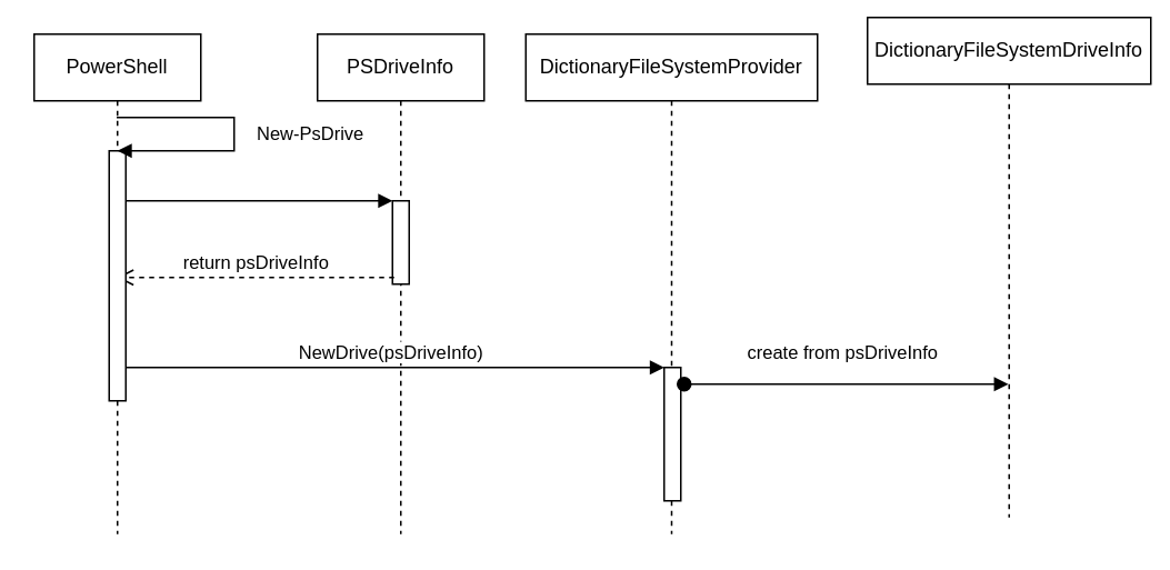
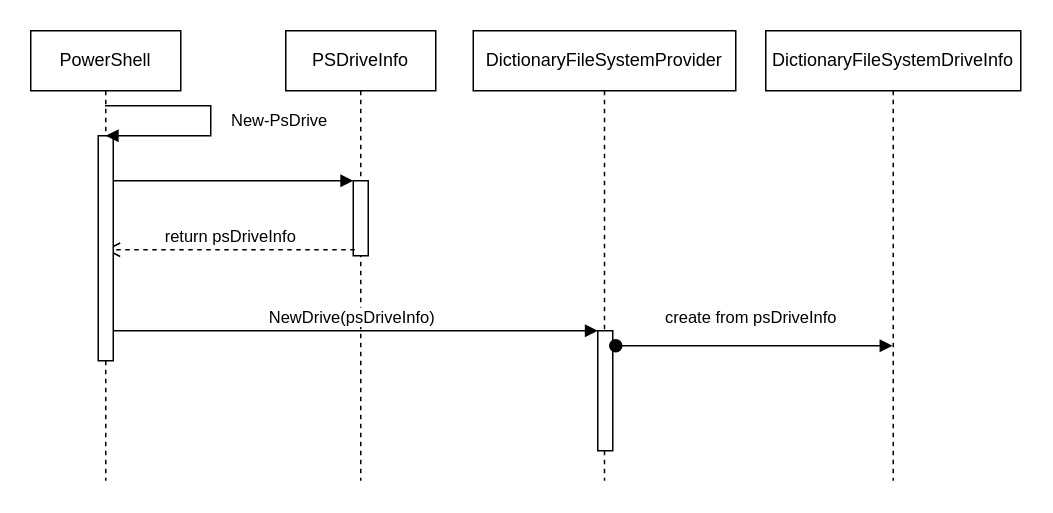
  <mxCell id="0" />
  <mxCell id="1" parent="0" />
  <mxCell id="2" value="PowerShell" style="shape=umlLifeline;perimeter=lifelinePerimeter;whiteSpace=wrap;html=1;container=1;collapsible=0;recursiveResize=0;outlineConnect=0;" parent="1" vertex="1"><mxGeometry x="20" y="20" width="100" height="300" as="geometry" /></mxCell>
  <mxCell id="3" value="PSDriveInfo" style="shape=umlLifeline;perimeter=lifelinePerimeter;whiteSpace=wrap;html=1;container=1;collapsible=0;recursiveResize=0;outlineConnect=0;" parent="1" vertex="1"><mxGeometry x="190" y="20" width="100" height="300" as="geometry" /></mxCell>
  <mxCell id="4" value="" style="html=1;points=[];perimeter=orthogonalPerimeter;" parent="3" vertex="1"><mxGeometry x="45" y="100" width="10" height="50" as="geometry" /></mxCell>
  <mxCell id="5" value="DictionaryFileSystemProvider" style="shape=umlLifeline;perimeter=lifelinePerimeter;whiteSpace=wrap;html=1;container=1;collapsible=0;recursiveResize=0;outlineConnect=0;" parent="1" vertex="1"><mxGeometry x="315" y="20" width="175" height="300" as="geometry" /></mxCell>
  <mxCell id="6" value="" style="html=1;points=[];perimeter=orthogonalPerimeter;" parent="5" vertex="1"><mxGeometry x="83" y="200" width="10" height="80" as="geometry" /></mxCell>
  <mxCell id="7" value="NewDrive(psDriveInfo)" style="html=1;verticalAlign=bottom;startArrow=oval;endArrow=block;startSize=8;" parent="5" target="6" edge="1"><mxGeometry relative="1" as="geometry"><mxPoint x="-245" y="200" as="sourcePoint" /></mxGeometry></mxCell>
  <mxCell id="8" value="" style="html=1;verticalAlign=bottom;endArrow=block;entryX=0;entryY=0;" parent="1" source="2" target="4" edge="1"><mxGeometry relative="1" as="geometry"><mxPoint x="165" y="80" as="sourcePoint" /><Array as="points"><mxPoint x="100" y="120" /></Array></mxGeometry></mxCell>
  <mxCell id="9" value="return psDriveInfo" style="html=1;verticalAlign=bottom;endArrow=open;dashed=1;endSize=8;exitX=0.1;exitY=0.92;exitDx=0;exitDy=0;exitPerimeter=0;" parent="1" source="4" target="2" edge="1"><mxGeometry relative="1" as="geometry"><mxPoint x="165" y="156" as="targetPoint" /></mxGeometry></mxCell>
  <mxCell id="10" value="" style="html=1;points=[];perimeter=orthogonalPerimeter;" parent="1" vertex="1"><mxGeometry x="65" y="90" width="10" height="150" as="geometry" /></mxCell>
  <mxCell id="11" value="New-PsDrive" style="edgeStyle=orthogonalEdgeStyle;html=1;align=left;spacingLeft=2;endArrow=block;rounded=0;" parent="1" source="2" edge="1"><mxGeometry y="10" relative="1" as="geometry"><mxPoint x="60" y="57" as="sourcePoint" /><Array as="points"><mxPoint x="140" y="70" /><mxPoint x="140" y="90" /></Array><mxPoint x="70" y="90" as="targetPoint" /><mxPoint as="offset" /></mxGeometry></mxCell>
- <mxCell id="12" value="DictionaryFileSystemDriveInfo" style="shape=umlLifeline;perimeter=lifelinePerimeter;whiteSpace=wrap;html=1;container=1;collapsible=0;recursiveResize=0;outlineConnect=0;" parent="1" vertex="1"><mxGeometry x="520" y="10" width="170" height="300" as="geometry" /></mxCell>
+ <mxCell id="12" value="DictionaryFileSystemDriveInfo" style="shape=umlLifeline;perimeter=lifelinePerimeter;whiteSpace=wrap;html=1;container=1;collapsible=0;recursiveResize=0;outlineConnect=0;" parent="1" vertex="1"><mxGeometry x="510" y="20" width="170" height="300" as="geometry" /></mxCell>
  <mxCell id="13" value="create from psDriveInfo" style="html=1;verticalAlign=bottom;startArrow=oval;startFill=1;endArrow=block;startSize=8;" parent="1" target="12" edge="1"><mxGeometry x="-0.02" y="10" width="60" relative="1" as="geometry"><mxPoint x="410" y="230" as="sourcePoint" /><mxPoint x="590" y="270" as="targetPoint" /><Array as="points"><mxPoint x="470" y="230" /></Array><mxPoint as="offset" /></mxGeometry></mxCell>
